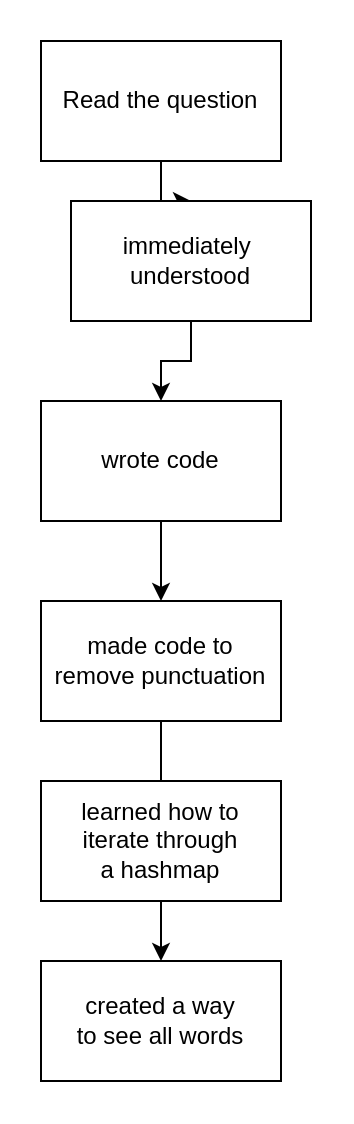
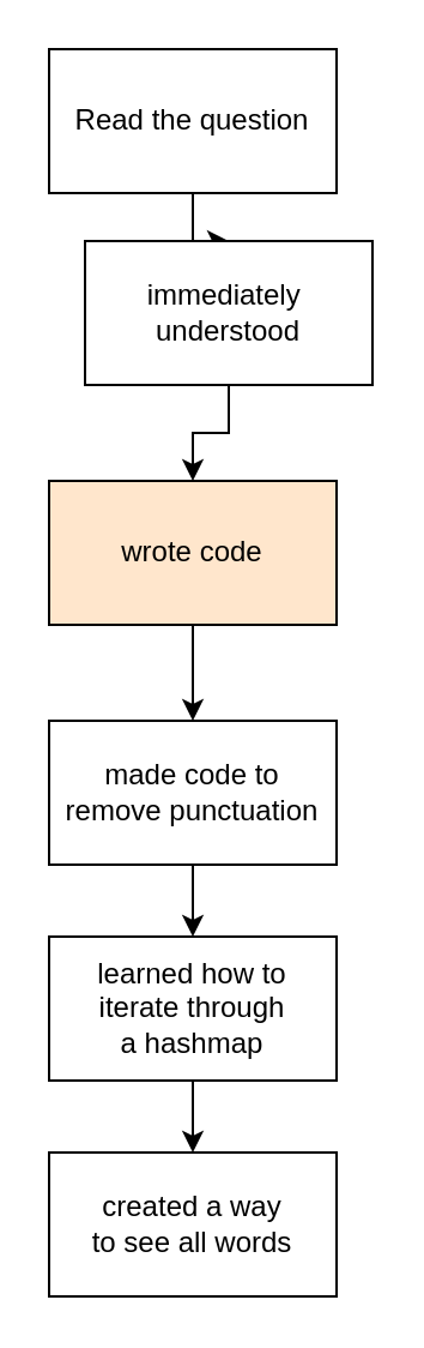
  <mxCell id="0" />
  <mxCell id="1" parent="0" />
  <mxCell id="2" value="" style="edgeStyle=orthogonalEdgeStyle;rounded=0;orthogonalLoop=1;jettySize=auto;html=1;" edge="1" parent="1" source="3" target="5"><mxGeometry relative="1" as="geometry" /></mxCell>
  <mxCell id="3" value="Read the question" style="rounded=0;whiteSpace=wrap;html=1;" vertex="1" parent="1"><mxGeometry x="20" y="20" width="120" height="60" as="geometry" /></mxCell>
  <mxCell id="4" value="" style="edgeStyle=orthogonalEdgeStyle;rounded=0;orthogonalLoop=1;jettySize=auto;html=1;" edge="1" parent="1" source="5" target="7"><mxGeometry relative="1" as="geometry" /></mxCell>
  <mxCell id="5" value="immediately&amp;nbsp;&lt;br&gt;&lt;div&gt;understood&lt;/div&gt;" style="rounded=0;whiteSpace=wrap;html=1;" vertex="1" parent="1"><mxGeometry x="35" y="100" width="120" height="60" as="geometry" /></mxCell>
  <mxCell id="6" value="" style="edgeStyle=orthogonalEdgeStyle;rounded=0;orthogonalLoop=1;jettySize=auto;html=1;" edge="1" parent="1" source="7" target="9"><mxGeometry relative="1" as="geometry" /></mxCell>
- <mxCell id="7" value="wrote code" style="rounded=0;whiteSpace=wrap;html=1;" vertex="1" parent="1"><mxGeometry x="20" y="200" width="120" height="60" as="geometry" /></mxCell>
- <mxCell id="8" value="" style="edgeStyle=orthogonalEdgeStyle;rounded=0;orthogonalLoop=1;jettySize=auto;html=1;endArrow=none;" edge="1" parent="1" source="9" target="11"><mxGeometry relative="1" as="geometry" /></mxCell>
+ <mxCell id="7" value="wrote code" style="rounded=0;whiteSpace=wrap;html=1;fillColor=#ffe6cc;" vertex="1" parent="1"><mxGeometry x="20" y="200" width="120" height="60" as="geometry" /></mxCell>
+ <mxCell id="8" value="" style="edgeStyle=orthogonalEdgeStyle;rounded=0;orthogonalLoop=1;jettySize=auto;html=1;" edge="1" parent="1" source="9" target="11"><mxGeometry relative="1" as="geometry" /></mxCell>
  <mxCell id="9" value="made code to&lt;div&gt;remove punctuation&lt;/div&gt;" style="rounded=0;whiteSpace=wrap;html=1;" vertex="1" parent="1"><mxGeometry x="20" y="300" width="120" height="60" as="geometry" /></mxCell>
  <mxCell id="10" value="" style="edgeStyle=orthogonalEdgeStyle;rounded=0;orthogonalLoop=1;jettySize=auto;html=1;" edge="1" parent="1" source="11" target="12"><mxGeometry relative="1" as="geometry" /></mxCell>
  <mxCell id="11" value="learned how to&lt;div&gt;iterate through&lt;/div&gt;&lt;div&gt;a hashmap&lt;/div&gt;" style="rounded=0;whiteSpace=wrap;html=1;" vertex="1" parent="1"><mxGeometry x="20" y="390" width="120" height="60" as="geometry" /></mxCell>
  <mxCell id="12" value="created a way&lt;div&gt;to see all words&lt;/div&gt;" style="rounded=0;whiteSpace=wrap;html=1;" vertex="1" parent="1"><mxGeometry x="20" y="480" width="120" height="60" as="geometry" /></mxCell>
